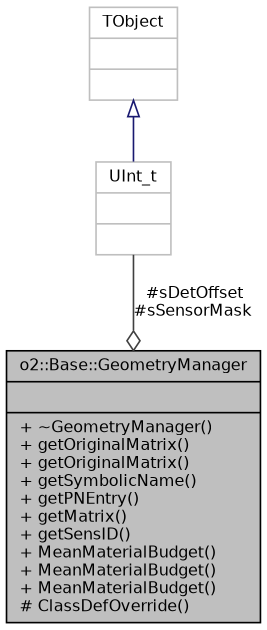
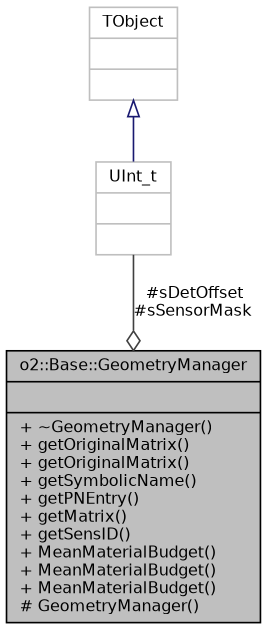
  digraph {
    node [color=grey75 fontname=Helvetica fontsize=10 shape=record]
    edge [fontname=Helvetica fontsize=10 labelfontname=Helvetica labelfontsize=10 style=solid]
-   n1 [color=black fillcolor=grey75 fontcolor=black height=0.2 label="{o2::Base::GeometryManager\n||+ ~GeometryManager()\l+ getOriginalMatrix()\l+ getOriginalMatrix()\l+ getSymbolicName()\l+ getPNEntry()\l+ getMatrix()\l+ getSensID()\l+ MeanMaterialBudget()\l+ MeanMaterialBudget()\l+ MeanMaterialBudget()\l# ClassDefOverride()\l}" style=filled width=0.4]
+   n1 [color=black fillcolor=grey75 fontcolor=black height=0.2 label="{o2::Base::GeometryManager\n||+ ~GeometryManager()\l+ getOriginalMatrix()\l+ getOriginalMatrix()\l+ getSymbolicName()\l+ getPNEntry()\l+ getMatrix()\l+ getSensID()\l+ MeanMaterialBudget()\l+ MeanMaterialBudget()\l+ MeanMaterialBudget()\l# GeometryManager()\l}" style=filled width=0.4]
    n2 [height=0.2 label="{TObject\n||}" width=0.4]
    n3 [height=0.2 label="{UInt_t\n||}" width=0.4]
    n2 -> n3 [arrowtail=onormal color=midnightblue dir=back]
    n3 -> n1 [arrowhead=odiamond color=grey25 label=" #sDetOffset\n#sSensorMask"]
  }
